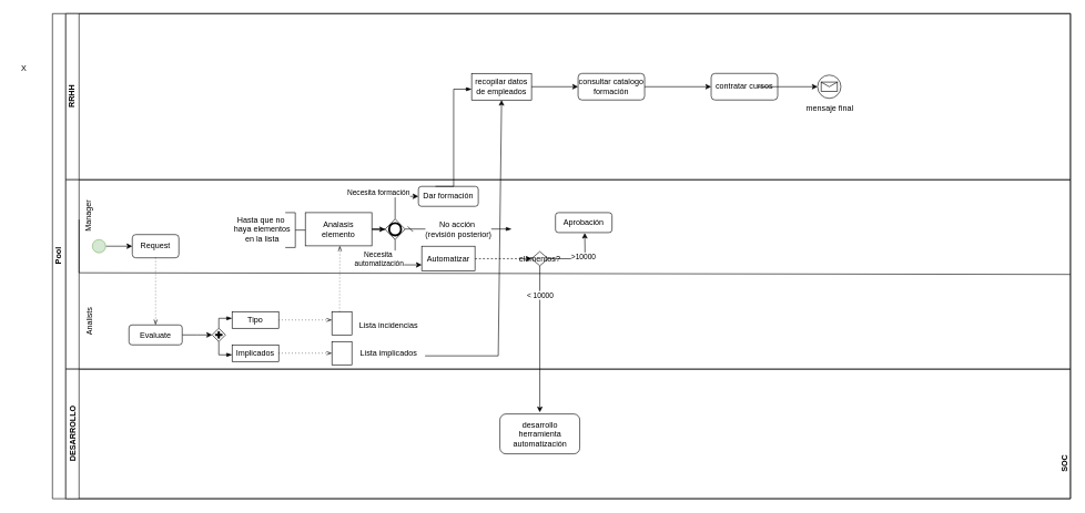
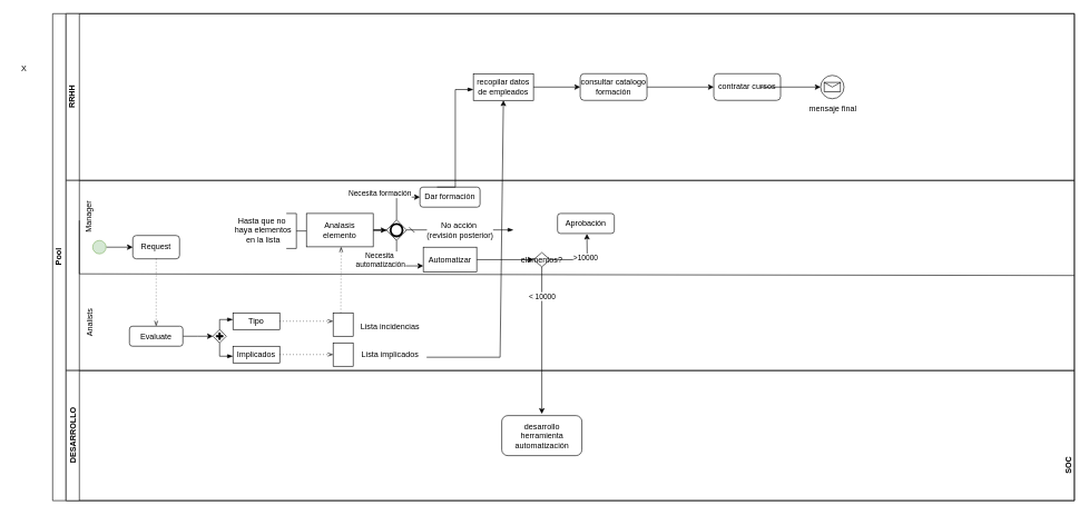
  <mxCell id="0" />
  <mxCell id="1" parent="0" />
  <mxCell id="2" value="Pool" style="swimlane;html=1;childLayout=stackLayout;resizeParent=1;resizeParentMax=0;horizontal=0;startSize=20;horizontalStack=0;" parent="1" vertex="1"><mxGeometry x="78" y="20" width="1530" height="730" as="geometry" /></mxCell>
  <mxCell id="3" value="RRHH" style="swimlane;html=1;startSize=20;horizontal=0;" parent="2" vertex="1"><mxGeometry x="20" width="1510" height="250" as="geometry" /></mxCell>
  <mxCell id="4" value="recopilar datos de empleados" style="points=[[0.25,0,0],[0.5,0,0],[0.75,0,0],[1,0.25,0],[1,0.5,0],[1,0.75,0],[0.75,1,0],[0.5,1,0],[0.25,1,0],[0,0.75,0],[0,0.5,0],[0,0.25,0]];shape=mxgraph.bpmn.task2;whiteSpace=wrap;rectStyle=rounded;size=10;html=1;container=1;expand=0;collapsible=0;taskMarker=abstract;" parent="3" vertex="1"><mxGeometry x="610" y="90" width="90" height="40" as="geometry" /></mxCell>
  <mxCell id="5" value="consultar catalogo formación" style="rounded=1;whiteSpace=wrap;html=1;" vertex="1" parent="3"><mxGeometry x="770" y="90" width="100" height="40" as="geometry" /></mxCell>
  <mxCell id="6" value="" style="endArrow=classic;html=1;rounded=0;exitX=1;exitY=0.5;exitDx=0;exitDy=0;exitPerimeter=0;" edge="1" parent="3" source="4"><mxGeometry width="50" height="50" relative="1" as="geometry"><mxPoint x="720" y="160" as="sourcePoint" /><mxPoint x="770" y="110" as="targetPoint" /></mxGeometry></mxCell>
  <mxCell id="7" value="contratar cursos" style="rounded=1;whiteSpace=wrap;html=1;" vertex="1" parent="3"><mxGeometry x="970" y="90" width="100" height="40" as="geometry" /></mxCell>
  <mxCell id="8" value="" style="endArrow=classic;html=1;rounded=0;exitX=1;exitY=0.5;exitDx=0;exitDy=0;entryX=0;entryY=0.5;entryDx=0;entryDy=0;" edge="1" parent="3" source="5" target="7"><mxGeometry width="50" height="50" relative="1" as="geometry"><mxPoint x="900" y="190" as="sourcePoint" /><mxPoint x="950" y="140" as="targetPoint" /></mxGeometry></mxCell>
  <mxCell id="9" value="mensaje final" style="points=[[0.145,0.145,0],[0.5,0,0],[0.855,0.145,0],[1,0.5,0],[0.855,0.855,0],[0.5,1,0],[0.145,0.855,0],[0,0.5,0]];shape=mxgraph.bpmn.event;html=1;verticalLabelPosition=bottom;labelBackgroundColor=#ffffff;verticalAlign=top;align=center;perimeter=ellipsePerimeter;outlineConnect=0;aspect=fixed;outline=standard;symbol=message;" vertex="1" parent="3"><mxGeometry x="1130" y="92.5" width="35" height="35" as="geometry" /></mxCell>
  <mxCell id="10" value="" style="endArrow=classic;html=1;rounded=0;entryX=0;entryY=0.5;entryDx=0;entryDy=0;entryPerimeter=0;" edge="1" parent="3" target="9"><mxGeometry width="50" height="50" relative="1" as="geometry"><mxPoint x="1040" y="110" as="sourcePoint" /><mxPoint x="1090" y="60" as="targetPoint" /></mxGeometry></mxCell>
  <mxCell id="11" value="SOC" style="swimlane;html=1;startSize=20;horizontal=0;labelPosition=center;verticalLabelPosition=top;align=center;verticalAlign=bottom;" parent="2" vertex="1"><mxGeometry x="20" y="250" width="1510" height="285" as="geometry" /></mxCell>
  <mxCell id="12" value="" style="endArrow=none;html=1;rounded=0;exitX=1;exitY=0.5;exitDx=0;exitDy=0;" parent="11" source="11" edge="1"><mxGeometry width="50" height="50" relative="1" as="geometry"><mxPoint x="670" y="60" as="sourcePoint" /><mxPoint x="20" y="60" as="targetPoint" /><Array as="points"><mxPoint x="20" y="140" /></Array></mxGeometry></mxCell>
  <mxCell id="13" value="Analists" style="text;html=1;align=center;verticalAlign=middle;resizable=0;points=[];autosize=1;strokeColor=none;fillColor=none;rotation=-90;" parent="11" vertex="1"><mxGeometry y="198.5" width="70" height="30" as="geometry" /></mxCell>
  <mxCell id="14" value="Manager" style="text;html=1;align=center;verticalAlign=middle;resizable=0;points=[];autosize=1;strokeColor=none;fillColor=none;rotation=-90;" parent="11" vertex="1"><mxGeometry y="40" width="70" height="30" as="geometry" /></mxCell>
  <mxCell id="15" value="" style="edgeStyle=orthogonalEdgeStyle;rounded=0;orthogonalLoop=1;jettySize=auto;html=1;" parent="11" source="16" target="17" edge="1"><mxGeometry relative="1" as="geometry" /></mxCell>
  <mxCell id="16" value="" style="ellipse;whiteSpace=wrap;html=1;aspect=fixed;fillColor=#d5e8d4;strokeColor=#82b366;" parent="11" vertex="1"><mxGeometry x="40" y="90" width="20" height="20" as="geometry" /></mxCell>
  <mxCell id="17" value="Request" style="rounded=1;whiteSpace=wrap;html=1;" parent="11" vertex="1"><mxGeometry x="100" y="82.5" width="70" height="35" as="geometry" /></mxCell>
  <mxCell id="18" value="" style="edgeStyle=orthogonalEdgeStyle;rounded=0;orthogonalLoop=1;jettySize=auto;html=1;" parent="11" source="19" edge="1"><mxGeometry relative="1" as="geometry"><mxPoint x="220" y="233.5" as="targetPoint" /></mxGeometry></mxCell>
  <mxCell id="19" value="Evaluate" style="rounded=1;whiteSpace=wrap;html=1;" parent="11" vertex="1"><mxGeometry x="95" y="218.5" width="80" height="30" as="geometry" /></mxCell>
  <mxCell id="20" value="" style="edgeStyle=elbowEdgeStyle;fontSize=12;html=1;endFill=0;startFill=0;endSize=6;startSize=6;dashed=1;dashPattern=1 4;endArrow=openThin;startArrow=none;rounded=0;exitX=0.5;exitY=1;exitDx=0;exitDy=0;entryX=0.5;entryY=0;entryDx=0;entryDy=0;" parent="11" source="17" target="19" edge="1"><mxGeometry width="160" relative="1" as="geometry"><mxPoint x="220" y="208.5" as="sourcePoint" /><mxPoint x="380" y="208.5" as="targetPoint" /></mxGeometry></mxCell>
  <mxCell id="21" value="" style="points=[[0.25,0.25,0],[0.5,0,0],[0.75,0.25,0],[1,0.5,0],[0.75,0.75,0],[0.5,1,0],[0.25,0.75,0],[0,0.5,0]];shape=mxgraph.bpmn.gateway2;html=1;verticalLabelPosition=bottom;labelBackgroundColor=#ffffff;verticalAlign=top;align=center;perimeter=rhombusPerimeter;outlineConnect=0;outline=none;symbol=none;gwType=parallel;" parent="11" vertex="1"><mxGeometry x="220" y="223.5" width="20" height="20" as="geometry" /></mxCell>
  <mxCell id="22" value="Tipo" style="points=[[0.25,0,0],[0.5,0,0],[0.75,0,0],[1,0.25,0],[1,0.5,0],[1,0.75,0],[0.75,1,0],[0.5,1,0],[0.25,1,0],[0,0.75,0],[0,0.5,0],[0,0.25,0]];shape=mxgraph.bpmn.task2;whiteSpace=wrap;rectStyle=rounded;size=10;html=1;container=1;expand=0;collapsible=0;taskMarker=abstract;" parent="11" vertex="1"><mxGeometry x="250" y="198.5" width="70" height="25" as="geometry" /></mxCell>
  <mxCell id="23" value="" style="edgeStyle=elbowEdgeStyle;fontSize=12;html=1;endArrow=blockThin;endFill=1;rounded=0;exitX=0.5;exitY=0;exitDx=0;exitDy=0;exitPerimeter=0;" parent="11" source="21" target="22" edge="1"><mxGeometry width="160" relative="1" as="geometry"><mxPoint x="220" y="148.5" as="sourcePoint" /><mxPoint x="380" y="148.5" as="targetPoint" /><Array as="points"><mxPoint x="230" y="208.5" /></Array></mxGeometry></mxCell>
  <mxCell id="24" value="Implicados" style="points=[[0.25,0,0],[0.5,0,0],[0.75,0,0],[1,0.25,0],[1,0.5,0],[1,0.75,0],[0.75,1,0],[0.5,1,0],[0.25,1,0],[0,0.75,0],[0,0.5,0],[0,0.25,0]];shape=mxgraph.bpmn.task2;whiteSpace=wrap;rectStyle=rounded;size=10;html=1;container=1;expand=0;collapsible=0;taskMarker=abstract;" parent="11" vertex="1"><mxGeometry x="250" y="248.5" width="70" height="25" as="geometry" /></mxCell>
  <mxCell id="25" value="" style="edgeStyle=elbowEdgeStyle;fontSize=12;html=1;endArrow=blockThin;endFill=1;rounded=0;exitX=0.5;exitY=1;exitDx=0;exitDy=0;exitPerimeter=0;" parent="11" source="21" target="24" edge="1"><mxGeometry width="160" relative="1" as="geometry"><mxPoint x="220" y="148.5" as="sourcePoint" /><mxPoint x="380" y="148.5" as="targetPoint" /><Array as="points"><mxPoint x="230" y="263.5" /></Array></mxGeometry></mxCell>
  <mxCell id="26" value="" style="shape=mxgraph.bpmn.data2;labelPosition=center;verticalLabelPosition=bottom;align=center;verticalAlign=top;size=7;html=1;bpmnTransferType=output;" parent="11" vertex="1"><mxGeometry x="400" y="198.5" width="30" height="35" as="geometry" /></mxCell>
  <mxCell id="27" value="" style="edgeStyle=elbowEdgeStyle;fontSize=12;html=1;endFill=0;startFill=0;endSize=6;startSize=6;dashed=1;dashPattern=1 4;endArrow=openThin;startArrow=none;rounded=0;exitX=1;exitY=0.5;exitDx=0;exitDy=0;exitPerimeter=0;entryX=0;entryY=0.357;entryDx=0;entryDy=0;entryPerimeter=0;" parent="11" source="22" target="26" edge="1"><mxGeometry width="160" relative="1" as="geometry"><mxPoint x="220" y="148.5" as="sourcePoint" /><mxPoint x="380" y="148.5" as="targetPoint" /></mxGeometry></mxCell>
  <mxCell id="28" value="" style="shape=mxgraph.bpmn.data2;labelPosition=center;verticalLabelPosition=bottom;align=center;verticalAlign=top;size=8;html=1;bpmnTransferType=output;" parent="11" vertex="1"><mxGeometry x="400" y="243.5" width="30" height="35" as="geometry" /></mxCell>
  <mxCell id="29" value="" style="edgeStyle=elbowEdgeStyle;fontSize=12;html=1;endFill=0;startFill=0;endSize=6;startSize=6;dashed=1;dashPattern=1 4;endArrow=openThin;startArrow=none;rounded=0;exitX=1;exitY=0.5;exitDx=0;exitDy=0;exitPerimeter=0;entryX=0;entryY=0.5;entryDx=0;entryDy=0;entryPerimeter=0;" parent="11" source="24" target="28" edge="1"><mxGeometry width="160" relative="1" as="geometry"><mxPoint x="220" y="148.5" as="sourcePoint" /><mxPoint x="380" y="148.5" as="targetPoint" /></mxGeometry></mxCell>
  <mxCell id="30" value="Lista incidencias" style="text;html=1;align=center;verticalAlign=middle;resizable=0;points=[];autosize=1;strokeColor=none;fillColor=none;" parent="11" vertex="1"><mxGeometry x="430" y="203.5" width="110" height="30" as="geometry" /></mxCell>
  <mxCell id="31" value="Lista implicados" style="text;html=1;align=center;verticalAlign=middle;resizable=0;points=[];autosize=1;strokeColor=none;fillColor=none;" parent="11" vertex="1"><mxGeometry x="430" y="246" width="110" height="30" as="geometry" /></mxCell>
  <mxCell id="32" value="Necesita formación" style="edgeStyle=orthogonalEdgeStyle;rounded=0;orthogonalLoop=1;jettySize=auto;html=1;" parent="11" source="35" target="37" edge="1"><mxGeometry x="-0.014" y="25" relative="1" as="geometry"><Array as="points"><mxPoint x="495" y="25" /></Array><mxPoint x="-25" y="20" as="offset" /></mxGeometry></mxCell>
  <mxCell id="33" value="" style="edgeStyle=orthogonalEdgeStyle;rounded=0;orthogonalLoop=1;jettySize=auto;html=1;entryX=0;entryY=0.75;entryDx=0;entryDy=0;entryPerimeter=0;" parent="11" source="35" target="39" edge="1"><mxGeometry relative="1" as="geometry"><Array as="points"><mxPoint x="495" y="128" /></Array></mxGeometry></mxCell>
  <mxCell id="34" value="Necesita&amp;nbsp;&lt;div&gt;automatización&lt;/div&gt;" style="edgeLabel;html=1;align=center;verticalAlign=middle;resizable=0;points=[];" parent="33" vertex="1" connectable="0"><mxGeometry x="-0.106" y="-1" relative="1" as="geometry"><mxPoint x="-24" y="-6" as="offset" /></mxGeometry></mxCell>
  <mxCell id="35" value="" style="points=[[0.25,0.25,0],[0.5,0,0],[0.75,0.25,0],[1,0.5,0],[0.75,0.75,0],[0.5,1,0],[0.25,0.75,0],[0,0.5,0]];shape=mxgraph.bpmn.gateway2;html=1;verticalLabelPosition=bottom;labelBackgroundColor=#ffffff;verticalAlign=top;align=center;perimeter=rhombusPerimeter;outlineConnect=0;outline=end;symbol=general;" parent="11" vertex="1"><mxGeometry x="480" y="59" width="30" height="31" as="geometry" /></mxCell>
  <mxCell id="36" value="No acción&amp;nbsp;&lt;div&gt;(revisión posterior)&lt;/div&gt;" style="edgeStyle=elbowEdgeStyle;fontSize=12;html=1;endArrow=blockThin;endFill=1;startArrow=dash;startFill=0;endSize=6;startSize=6;rounded=0;elbow=horizontal;" parent="11" edge="1"><mxGeometry width="160" relative="1" as="geometry"><mxPoint x="510" y="74.16" as="sourcePoint" /><mxPoint x="670" y="74.16" as="targetPoint" /></mxGeometry></mxCell>
  <mxCell id="37" value="Dar formación" style="rounded=1;whiteSpace=wrap;html=1;verticalAlign=top;labelBackgroundColor=#ffffff;" parent="11" vertex="1"><mxGeometry x="530" y="10" width="90" height="30" as="geometry" /></mxCell>
- <mxCell id="38" value="" style="edgeStyle=orthogonalEdgeStyle;rounded=0;orthogonalLoop=1;jettySize=auto;html=1;dashed=1;" edge="1" parent="11" source="39" target="49"><mxGeometry relative="1" as="geometry" /></mxCell>
+ <mxCell id="38" value="" style="edgeStyle=orthogonalEdgeStyle;rounded=0;orthogonalLoop=1;jettySize=auto;html=1;" edge="1" parent="11" source="39" target="49"><mxGeometry relative="1" as="geometry" /></mxCell>
  <mxCell id="39" value="Automatizar" style="points=[[0.25,0,0],[0.5,0,0],[0.75,0,0],[1,0.25,0],[1,0.5,0],[1,0.75,0],[0.75,1,0],[0.5,1,0],[0.25,1,0],[0,0.75,0],[0,0.5,0],[0,0.25,0]];shape=mxgraph.bpmn.task2;whiteSpace=wrap;rectStyle=rounded;size=10;html=1;container=1;expand=0;collapsible=0;taskMarker=abstract;" parent="11" vertex="1"><mxGeometry x="535" y="100" width="80" height="37.5" as="geometry" /></mxCell>
  <mxCell id="40" value="" style="edgeStyle=orthogonalEdgeStyle;rounded=0;orthogonalLoop=1;jettySize=auto;html=1;entryX=0;entryY=0.5;entryDx=0;entryDy=0;entryPerimeter=0;" parent="11" source="41" target="35" edge="1"><mxGeometry relative="1" as="geometry"><Array as="points" /></mxGeometry></mxCell>
  <mxCell id="41" value="Analasis elemento" style="points=[[0.25,0,0],[0.5,0,0],[0.75,0,0],[1,0.25,0],[1,0.5,0],[1,0.75,0],[0.75,1,0],[0.5,1,0],[0.25,1,0],[0,0.75,0],[0,0.5,0],[0,0.25,0]];shape=mxgraph.bpmn.task2;whiteSpace=wrap;rectStyle=rounded;size=10;html=1;container=1;expand=0;collapsible=0;taskMarker=abstract;isLoopStandard=1;" parent="11" vertex="1"><mxGeometry x="360" y="49.5" width="100" height="50" as="geometry" /></mxCell>
  <mxCell id="42" value="" style="edgeStyle=elbowEdgeStyle;fontSize=12;html=1;endFill=0;startFill=0;endSize=6;startSize=6;dashed=1;dashPattern=1 4;endArrow=openThin;startArrow=none;rounded=0;exitX=0;exitY=0;exitDx=11.5;exitDy=0;exitPerimeter=0;" parent="11" source="26" target="41" edge="1"><mxGeometry width="160" relative="1" as="geometry"><mxPoint x="455" y="180" as="sourcePoint" /><mxPoint x="615" y="180" as="targetPoint" /></mxGeometry></mxCell>
  <mxCell id="43" value="" style="html=1;shape=mxgraph.flowchart.annotation_2;align=left;labelPosition=right;rotation=-180;" parent="11" vertex="1"><mxGeometry x="330" y="49.5" width="30" height="52.5" as="geometry" /></mxCell>
  <mxCell id="44" value="Hasta que no&amp;nbsp;&lt;div&gt;haya elementos&lt;/div&gt;&lt;div&gt;en la lista&lt;/div&gt;" style="text;html=1;align=center;verticalAlign=middle;resizable=0;points=[];autosize=1;strokeColor=none;fillColor=none;" parent="11" vertex="1"><mxGeometry x="240" y="44.5" width="110" height="60" as="geometry" /></mxCell>
  <mxCell id="45" value="" style="edgeStyle=elbowEdgeStyle;fontSize=12;html=1;endArrow=blockThin;endFill=1;rounded=0;exitX=0.5;exitY=0;exitDx=0;exitDy=0;entryX=0;entryY=0.593;entryDx=0;entryDy=0;entryPerimeter=0;" parent="11" target="4" edge="1"><mxGeometry width="160" relative="1" as="geometry"><mxPoint x="555.6" y="10.0" as="sourcePoint" /><mxPoint x="594.4" y="-152.36" as="targetPoint" /></mxGeometry></mxCell>
  <mxCell id="46" value="" style="endArrow=classic;html=1;rounded=0;entryX=0.5;entryY=1;entryDx=0;entryDy=0;entryPerimeter=0;" edge="1" parent="11" target="4"><mxGeometry width="50" height="50" relative="1" as="geometry"><mxPoint x="540" y="265" as="sourcePoint" /><mxPoint x="590" y="215" as="targetPoint" /><Array as="points"><mxPoint x="650" y="265" /></Array></mxGeometry></mxCell>
  <mxCell id="47" value="" style="edgeStyle=orthogonalEdgeStyle;rounded=0;orthogonalLoop=1;jettySize=auto;html=1;" edge="1" parent="11" source="49"><mxGeometry relative="1" as="geometry"><mxPoint x="780" y="80" as="targetPoint" /></mxGeometry></mxCell>
  <mxCell id="48" value="&amp;gt;10000" style="edgeLabel;html=1;align=center;verticalAlign=middle;resizable=0;points=[];" vertex="1" connectable="0" parent="47"><mxGeometry x="0.259" y="3" relative="1" as="geometry"><mxPoint as="offset" /></mxGeometry></mxCell>
  <mxCell id="49" value="elementos?" style="rhombus;whiteSpace=wrap;html=1;" vertex="1" parent="11"><mxGeometry x="700" y="108.12" width="25" height="21.25" as="geometry" /></mxCell>
  <mxCell id="50" value="Aprobación" style="rounded=1;whiteSpace=wrap;html=1;" vertex="1" parent="11"><mxGeometry x="736" y="49.5" width="85" height="30" as="geometry" /></mxCell>
  <mxCell id="51" value="DESARROLLO" style="swimlane;html=1;startSize=20;horizontal=0;strokeWidth=1;perimeterSpacing=0;" parent="2" vertex="1"><mxGeometry x="20" y="535" width="1510" height="195" as="geometry" /></mxCell>
  <mxCell id="52" value="desarrollo herramienta automatización" style="rounded=1;whiteSpace=wrap;html=1;" vertex="1" parent="51"><mxGeometry x="652.5" y="67.5" width="120" height="60" as="geometry" /></mxCell>
  <mxCell id="53" value="" style="edgeStyle=orthogonalEdgeStyle;rounded=0;orthogonalLoop=1;jettySize=auto;html=1;" edge="1" parent="2" source="49"><mxGeometry relative="1" as="geometry"><mxPoint x="732.5" y="599.995" as="targetPoint" /></mxGeometry></mxCell>
  <mxCell id="54" value="&amp;lt; 10000" style="edgeLabel;html=1;align=center;verticalAlign=middle;resizable=0;points=[];" vertex="1" connectable="0" parent="53"><mxGeometry x="-0.605" relative="1" as="geometry"><mxPoint as="offset" /></mxGeometry></mxCell>
  <mxCell id="55" value="X" style="text;html=1;align=center;verticalAlign=middle;resizable=0;points=[];autosize=1;strokeColor=none;fillColor=none;" parent="1" vertex="1"><mxGeometry x="20" y="88" width="30" height="30" as="geometry" /></mxCell>
